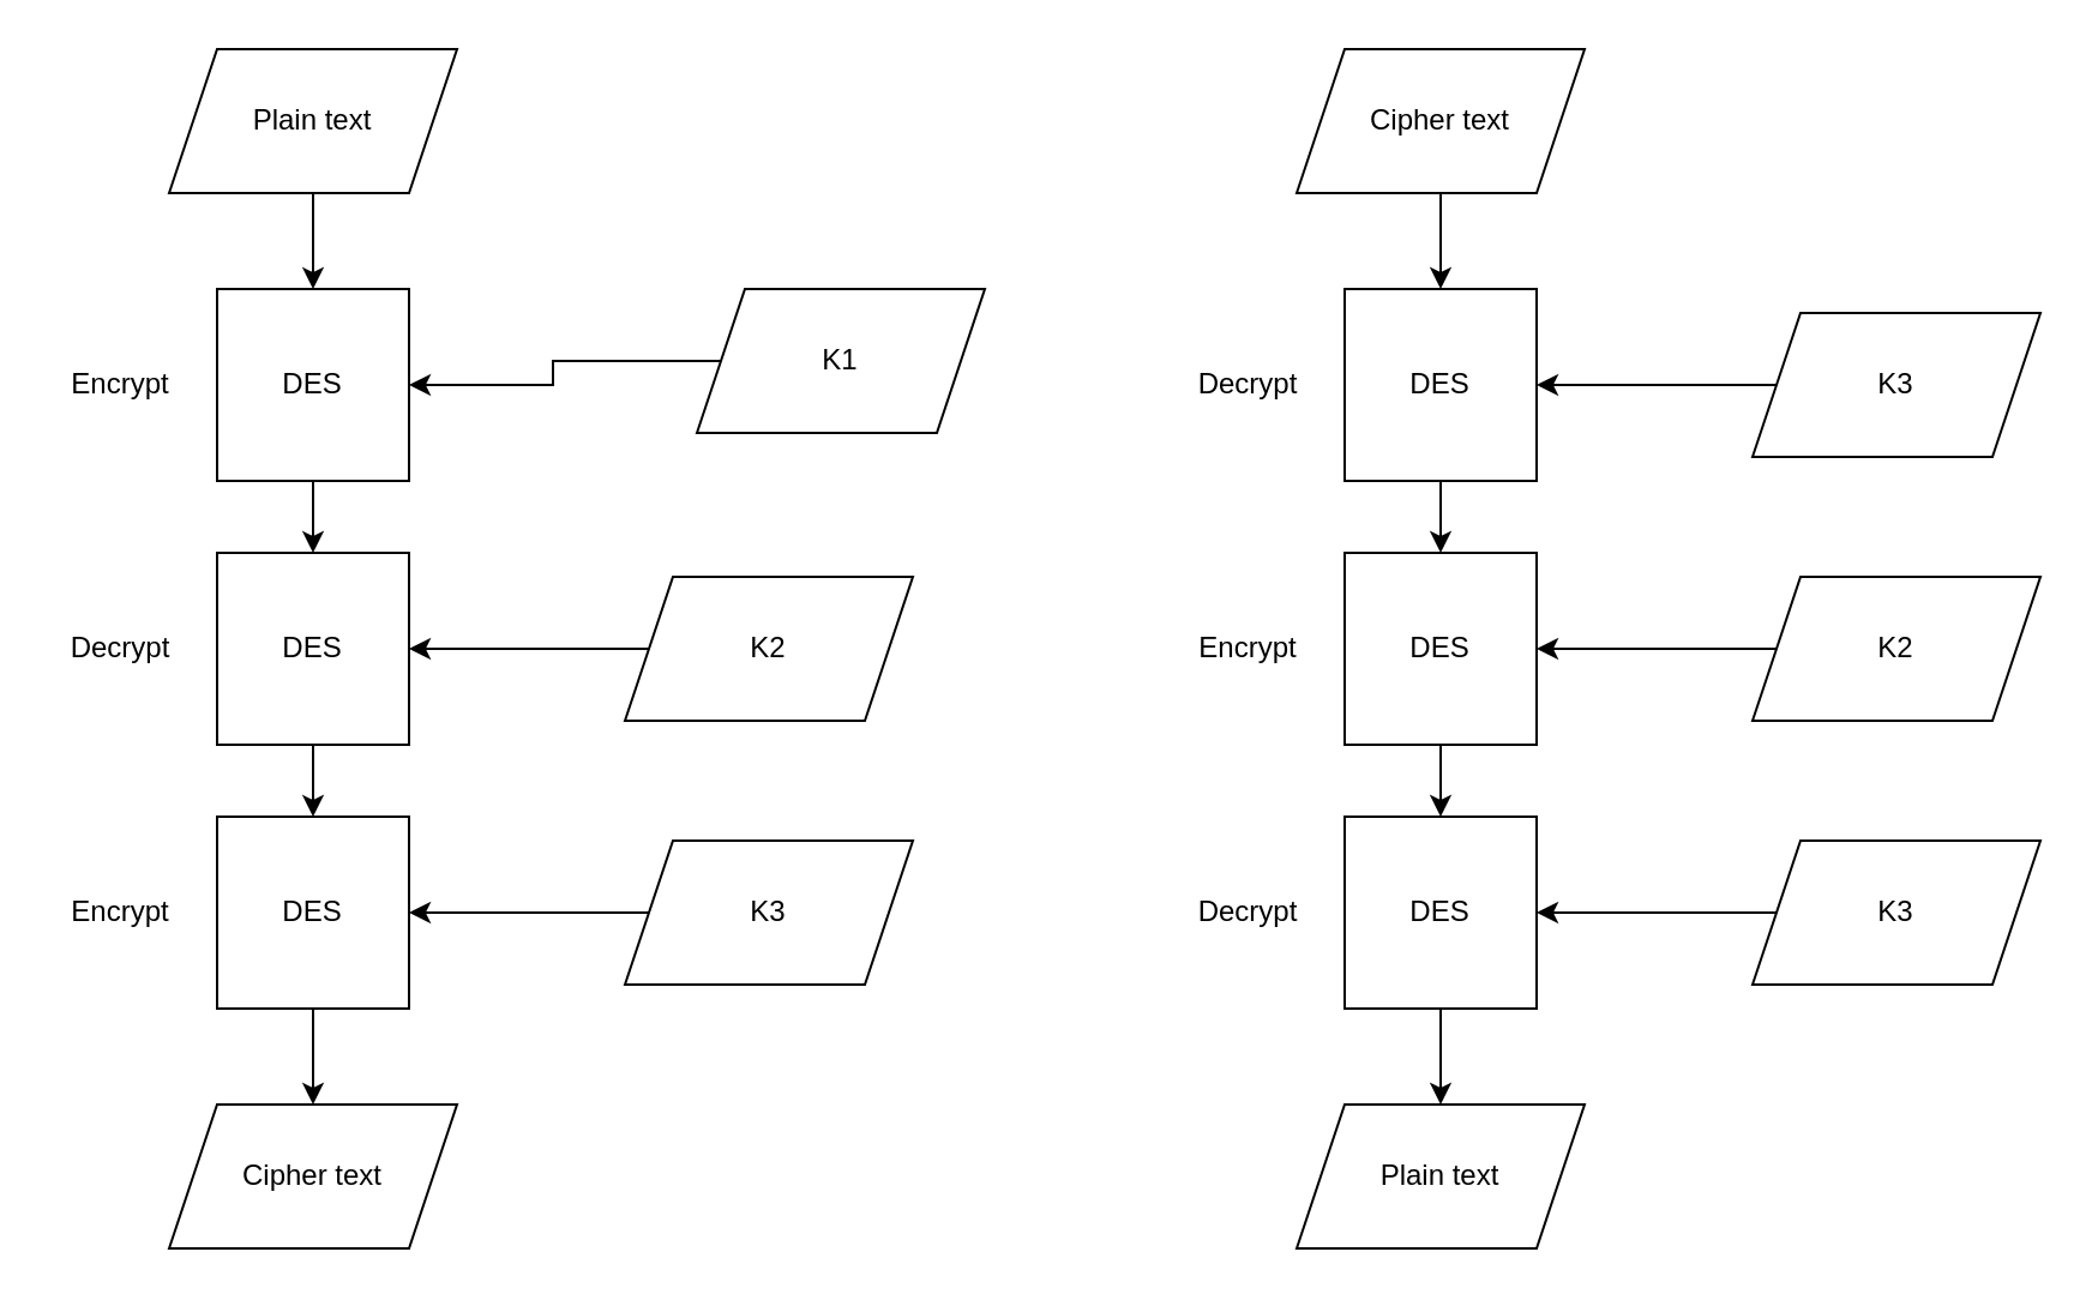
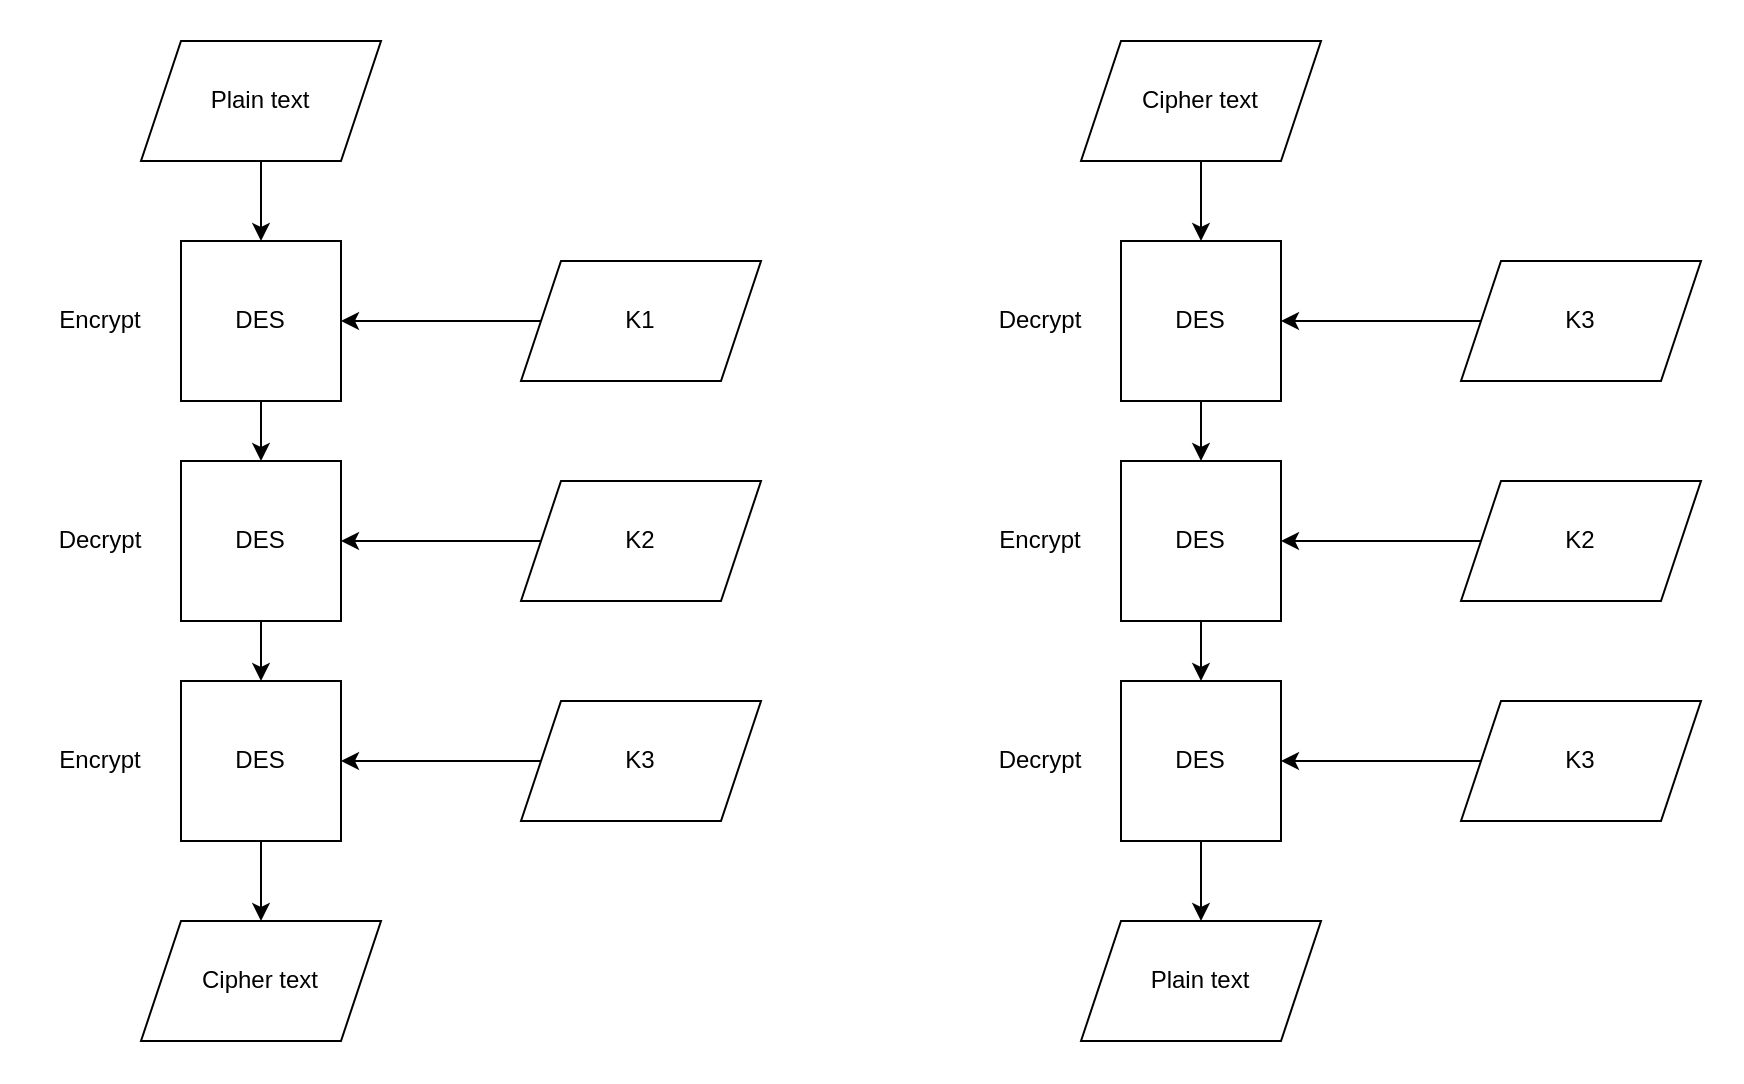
  <mxCell id="0" />
  <mxCell id="1" parent="0" />
  <mxCell id="2" value="" style="edgeStyle=orthogonalEdgeStyle;rounded=0;orthogonalLoop=1;jettySize=auto;html=1;" parent="1" source="3" target="11" edge="1"><mxGeometry relative="1" as="geometry" /></mxCell>
  <mxCell id="3" value="DES" style="whiteSpace=wrap;html=1;aspect=fixed;" parent="1" vertex="1"><mxGeometry x="90" y="120" width="80" height="80" as="geometry" /></mxCell>
  <mxCell id="4" style="edgeStyle=orthogonalEdgeStyle;rounded=0;orthogonalLoop=1;jettySize=auto;html=1;exitX=0;exitY=0.5;exitDx=0;exitDy=0;entryX=1;entryY=0.5;entryDx=0;entryDy=0;" parent="1" source="5" target="3" edge="1"><mxGeometry relative="1" as="geometry" /></mxCell>
- <mxCell id="5" value="K1" style="shape=parallelogram;perimeter=parallelogramPerimeter;whiteSpace=wrap;html=1;fixedSize=1;" parent="1" vertex="1"><mxGeometry x="290" y="120" width="120" height="60" as="geometry" /></mxCell>
+ <mxCell id="5" value="K1" style="shape=parallelogram;perimeter=parallelogramPerimeter;whiteSpace=wrap;html=1;fixedSize=1;" parent="1" vertex="1"><mxGeometry x="260" y="130" width="120" height="60" as="geometry" /></mxCell>
  <mxCell id="6" style="edgeStyle=orthogonalEdgeStyle;rounded=0;orthogonalLoop=1;jettySize=auto;html=1;exitX=0;exitY=0.5;exitDx=0;exitDy=0;entryX=1;entryY=0.5;entryDx=0;entryDy=0;" parent="1" source="7" target="11" edge="1"><mxGeometry relative="1" as="geometry" /></mxCell>
  <mxCell id="7" value="K2" style="shape=parallelogram;perimeter=parallelogramPerimeter;whiteSpace=wrap;html=1;fixedSize=1;" parent="1" vertex="1"><mxGeometry x="260" y="240" width="120" height="60" as="geometry" /></mxCell>
  <mxCell id="8" style="edgeStyle=orthogonalEdgeStyle;rounded=0;orthogonalLoop=1;jettySize=auto;html=1;exitX=0;exitY=0.5;exitDx=0;exitDy=0;entryX=1;entryY=0.5;entryDx=0;entryDy=0;" parent="1" source="9" target="13" edge="1"><mxGeometry relative="1" as="geometry" /></mxCell>
  <mxCell id="9" value="K3" style="shape=parallelogram;perimeter=parallelogramPerimeter;whiteSpace=wrap;html=1;fixedSize=1;" parent="1" vertex="1"><mxGeometry x="260" y="350" width="120" height="60" as="geometry" /></mxCell>
  <mxCell id="10" value="" style="edgeStyle=orthogonalEdgeStyle;rounded=0;orthogonalLoop=1;jettySize=auto;html=1;" parent="1" source="11" target="13" edge="1"><mxGeometry relative="1" as="geometry" /></mxCell>
  <mxCell id="11" value="DES" style="whiteSpace=wrap;html=1;aspect=fixed;" parent="1" vertex="1"><mxGeometry x="90" y="230" width="80" height="80" as="geometry" /></mxCell>
  <mxCell id="12" value="" style="edgeStyle=orthogonalEdgeStyle;rounded=0;orthogonalLoop=1;jettySize=auto;html=1;" parent="1" source="13" target="16" edge="1"><mxGeometry relative="1" as="geometry" /></mxCell>
  <mxCell id="13" value="DES" style="whiteSpace=wrap;html=1;aspect=fixed;" parent="1" vertex="1"><mxGeometry x="90" y="340" width="80" height="80" as="geometry" /></mxCell>
  <mxCell id="14" value="" style="edgeStyle=orthogonalEdgeStyle;rounded=0;orthogonalLoop=1;jettySize=auto;html=1;" parent="1" source="15" target="3" edge="1"><mxGeometry relative="1" as="geometry" /></mxCell>
  <mxCell id="15" value="Plain text" style="shape=parallelogram;perimeter=parallelogramPerimeter;whiteSpace=wrap;html=1;fixedSize=1;" parent="1" vertex="1"><mxGeometry x="70" y="20" width="120" height="60" as="geometry" /></mxCell>
  <mxCell id="16" value="Cipher text" style="shape=parallelogram;perimeter=parallelogramPerimeter;whiteSpace=wrap;html=1;fixedSize=1;" parent="1" vertex="1"><mxGeometry x="70" y="460" width="120" height="60" as="geometry" /></mxCell>
  <mxCell id="17" value="Encrypt" style="text;html=1;strokeColor=none;fillColor=none;align=center;verticalAlign=middle;whiteSpace=wrap;rounded=0;" parent="1" vertex="1"><mxGeometry x="20" y="145" width="60" height="30" as="geometry" /></mxCell>
  <mxCell id="18" value="Decrypt" style="text;html=1;strokeColor=none;fillColor=none;align=center;verticalAlign=middle;whiteSpace=wrap;rounded=0;" parent="1" vertex="1"><mxGeometry x="20" y="255" width="60" height="30" as="geometry" /></mxCell>
  <mxCell id="19" value="Encrypt" style="text;html=1;strokeColor=none;fillColor=none;align=center;verticalAlign=middle;whiteSpace=wrap;rounded=0;" parent="1" vertex="1"><mxGeometry x="20" y="365" width="60" height="30" as="geometry" /></mxCell>
  <mxCell id="20" value="" style="edgeStyle=orthogonalEdgeStyle;rounded=0;orthogonalLoop=1;jettySize=auto;html=1;" parent="1" source="21" target="29" edge="1"><mxGeometry relative="1" as="geometry" /></mxCell>
  <mxCell id="21" value="DES" style="whiteSpace=wrap;html=1;aspect=fixed;" parent="1" vertex="1"><mxGeometry x="560" y="120" width="80" height="80" as="geometry" /></mxCell>
  <mxCell id="22" style="edgeStyle=orthogonalEdgeStyle;rounded=0;orthogonalLoop=1;jettySize=auto;html=1;exitX=0;exitY=0.5;exitDx=0;exitDy=0;entryX=1;entryY=0.5;entryDx=0;entryDy=0;" parent="1" source="23" target="21" edge="1"><mxGeometry relative="1" as="geometry" /></mxCell>
  <mxCell id="23" value="K3" style="shape=parallelogram;perimeter=parallelogramPerimeter;whiteSpace=wrap;html=1;fixedSize=1;" parent="1" vertex="1"><mxGeometry x="730" y="130" width="120" height="60" as="geometry" /></mxCell>
  <mxCell id="24" style="edgeStyle=orthogonalEdgeStyle;rounded=0;orthogonalLoop=1;jettySize=auto;html=1;exitX=0;exitY=0.5;exitDx=0;exitDy=0;entryX=1;entryY=0.5;entryDx=0;entryDy=0;" parent="1" source="25" target="29" edge="1"><mxGeometry relative="1" as="geometry" /></mxCell>
  <mxCell id="25" value="K2" style="shape=parallelogram;perimeter=parallelogramPerimeter;whiteSpace=wrap;html=1;fixedSize=1;" parent="1" vertex="1"><mxGeometry x="730" y="240" width="120" height="60" as="geometry" /></mxCell>
  <mxCell id="26" style="edgeStyle=orthogonalEdgeStyle;rounded=0;orthogonalLoop=1;jettySize=auto;html=1;exitX=0;exitY=0.5;exitDx=0;exitDy=0;entryX=1;entryY=0.5;entryDx=0;entryDy=0;" parent="1" source="27" target="31" edge="1"><mxGeometry relative="1" as="geometry" /></mxCell>
  <mxCell id="27" value="K3" style="shape=parallelogram;perimeter=parallelogramPerimeter;whiteSpace=wrap;html=1;fixedSize=1;" parent="1" vertex="1"><mxGeometry x="730" y="350" width="120" height="60" as="geometry" /></mxCell>
  <mxCell id="28" value="" style="edgeStyle=orthogonalEdgeStyle;rounded=0;orthogonalLoop=1;jettySize=auto;html=1;" parent="1" source="29" target="31" edge="1"><mxGeometry relative="1" as="geometry" /></mxCell>
  <mxCell id="29" value="DES" style="whiteSpace=wrap;html=1;aspect=fixed;" parent="1" vertex="1"><mxGeometry x="560" y="230" width="80" height="80" as="geometry" /></mxCell>
  <mxCell id="30" value="" style="edgeStyle=orthogonalEdgeStyle;rounded=0;orthogonalLoop=1;jettySize=auto;html=1;" parent="1" source="31" target="34" edge="1"><mxGeometry relative="1" as="geometry" /></mxCell>
  <mxCell id="31" value="DES" style="whiteSpace=wrap;html=1;aspect=fixed;" parent="1" vertex="1"><mxGeometry x="560" y="340" width="80" height="80" as="geometry" /></mxCell>
  <mxCell id="32" value="" style="edgeStyle=orthogonalEdgeStyle;rounded=0;orthogonalLoop=1;jettySize=auto;html=1;" parent="1" source="33" target="21" edge="1"><mxGeometry relative="1" as="geometry" /></mxCell>
  <mxCell id="33" value="Cipher text" style="shape=parallelogram;perimeter=parallelogramPerimeter;whiteSpace=wrap;html=1;fixedSize=1;" parent="1" vertex="1"><mxGeometry x="540" y="20" width="120" height="60" as="geometry" /></mxCell>
  <mxCell id="34" value="Plain text" style="shape=parallelogram;perimeter=parallelogramPerimeter;whiteSpace=wrap;html=1;fixedSize=1;" parent="1" vertex="1"><mxGeometry x="540" y="460" width="120" height="60" as="geometry" /></mxCell>
  <mxCell id="35" value="Decrypt" style="text;html=1;strokeColor=none;fillColor=none;align=center;verticalAlign=middle;whiteSpace=wrap;rounded=0;" parent="1" vertex="1"><mxGeometry x="490" y="145" width="60" height="30" as="geometry" /></mxCell>
  <mxCell id="36" value="Encrypt" style="text;html=1;strokeColor=none;fillColor=none;align=center;verticalAlign=middle;whiteSpace=wrap;rounded=0;" parent="1" vertex="1"><mxGeometry x="490" y="255" width="60" height="30" as="geometry" /></mxCell>
  <mxCell id="37" value="Decrypt" style="text;html=1;strokeColor=none;fillColor=none;align=center;verticalAlign=middle;whiteSpace=wrap;rounded=0;" parent="1" vertex="1"><mxGeometry x="490" y="365" width="60" height="30" as="geometry" /></mxCell>
